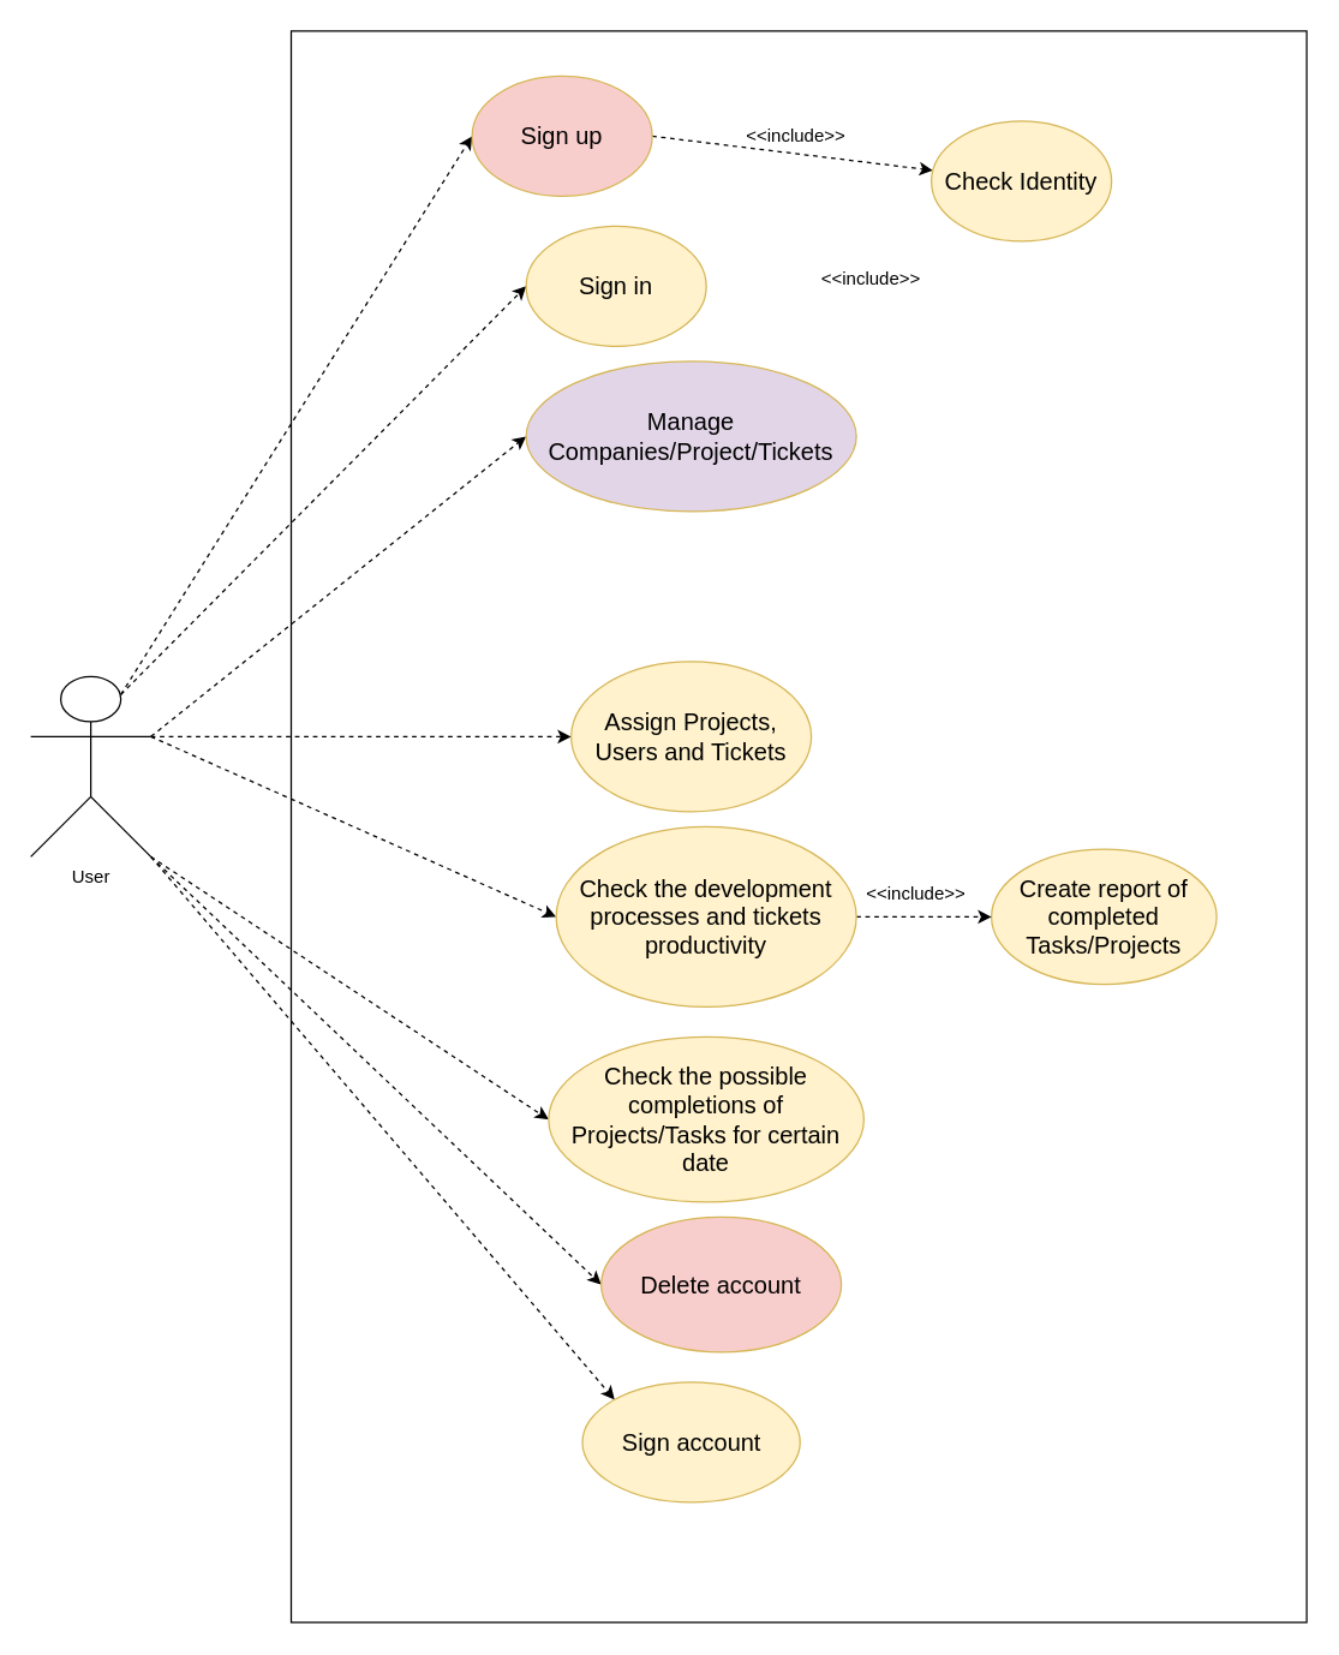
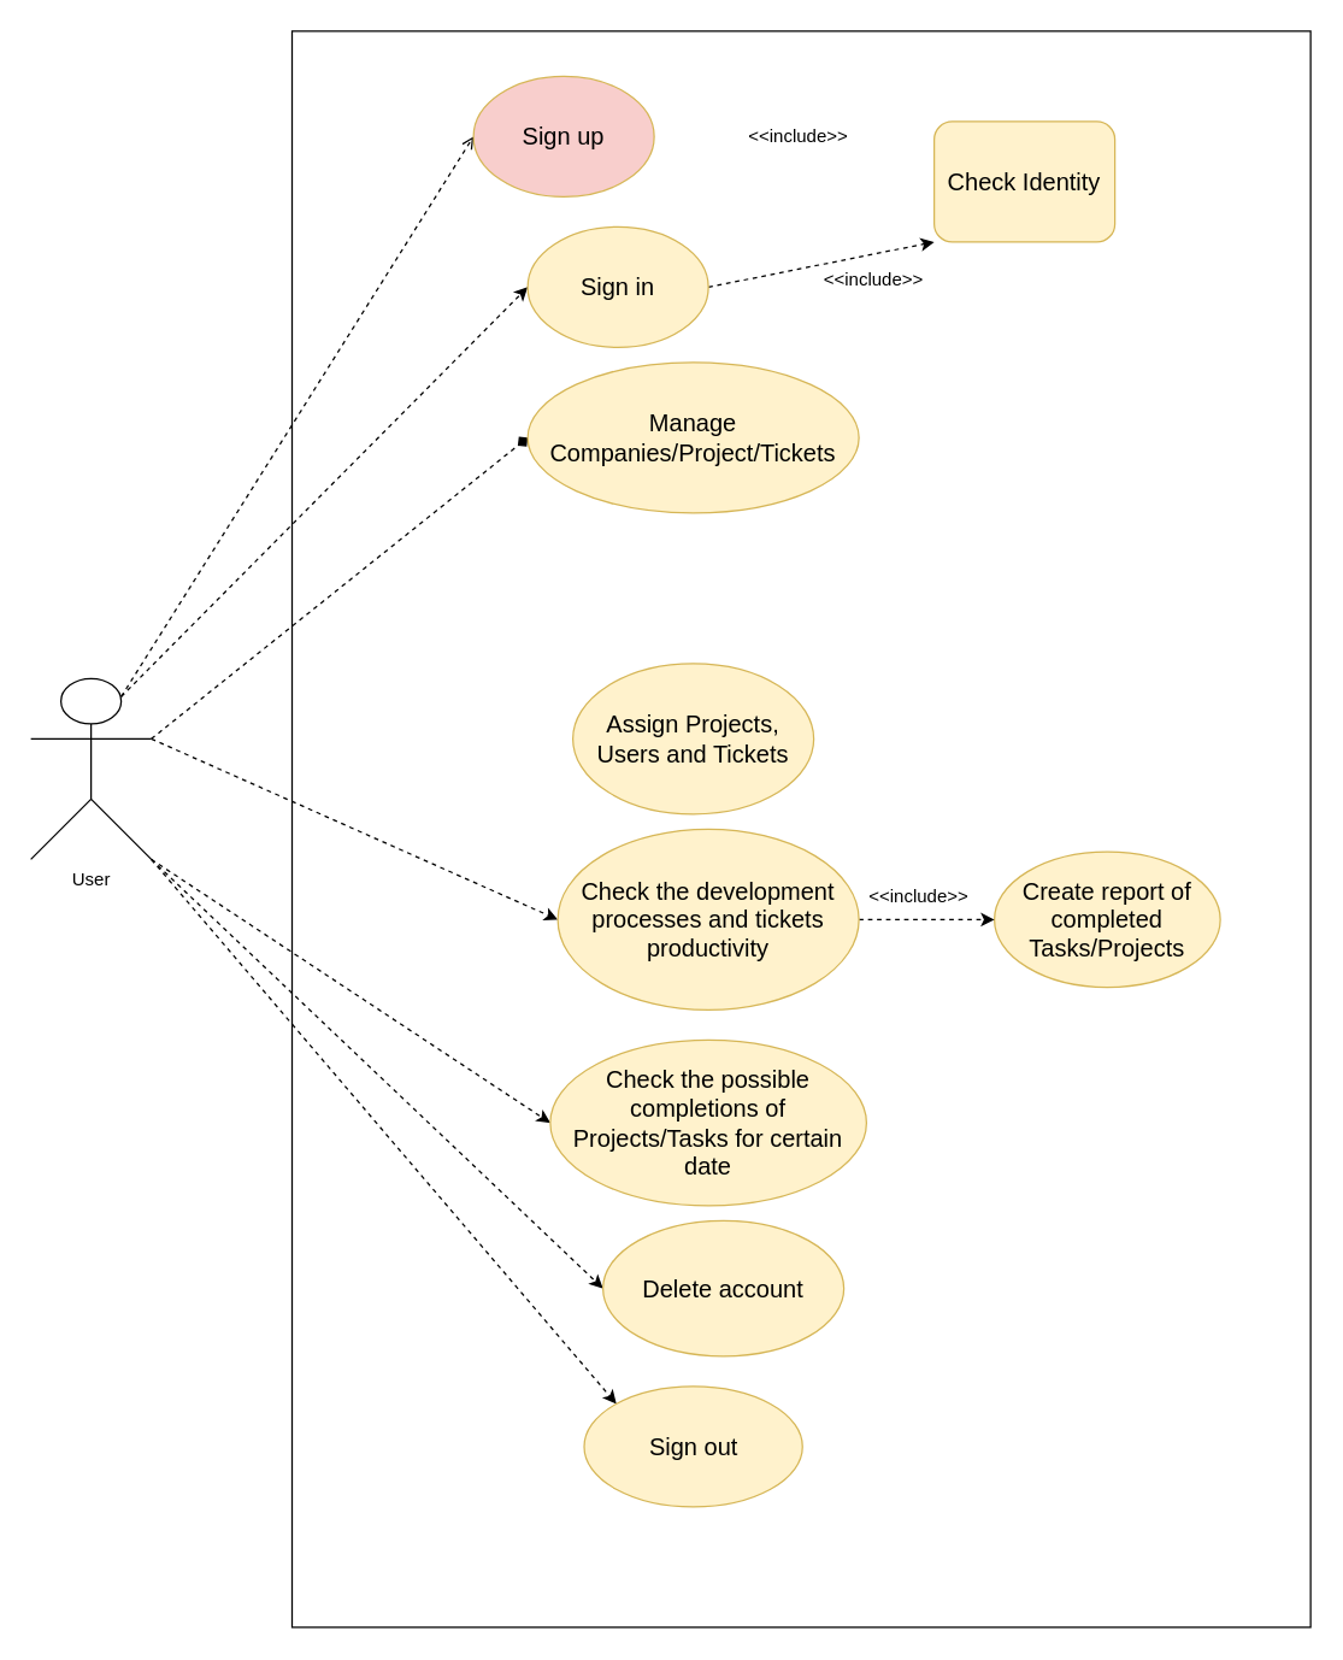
  <mxCell id="0" />
  <mxCell id="1" parent="0" />
  <mxCell id="2" value="" style="rounded=0;whiteSpace=wrap;html=1;" vertex="1" parent="1"><mxGeometry x="193.5" y="20" width="676.5" height="1060" as="geometry" /></mxCell>
- <mxCell id="3" style="edgeStyle=none;rounded=0;orthogonalLoop=1;jettySize=auto;html=1;exitX=0.75;exitY=0.1;exitDx=0;exitDy=0;exitPerimeter=0;entryX=0;entryY=0.5;entryDx=0;entryDy=0;dashed=1;" edge="1" parent="1" source="11" target="21"><mxGeometry relative="1" as="geometry" /></mxCell>
+ <mxCell id="3" style="edgeStyle=none;rounded=0;orthogonalLoop=1;jettySize=auto;html=1;exitX=0.75;exitY=0.1;exitDx=0;exitDy=0;exitPerimeter=0;entryX=0;entryY=0.5;entryDx=0;entryDy=0;dashed=1;endArrow=open;" edge="1" parent="1" source="11" target="21"><mxGeometry relative="1" as="geometry" /></mxCell>
  <mxCell id="4" style="edgeStyle=none;rounded=0;orthogonalLoop=1;jettySize=auto;html=1;exitX=0.75;exitY=0.1;exitDx=0;exitDy=0;exitPerimeter=0;entryX=0;entryY=0.5;entryDx=0;entryDy=0;dashed=1;" edge="1" parent="1" source="11" target="19"><mxGeometry relative="1" as="geometry" /></mxCell>
- <mxCell id="5" style="edgeStyle=none;rounded=0;orthogonalLoop=1;jettySize=auto;html=1;exitX=1;exitY=0.333;exitDx=0;exitDy=0;exitPerimeter=0;entryX=0;entryY=0.5;entryDx=0;entryDy=0;dashed=1;" edge="1" parent="1" source="11" target="17"><mxGeometry relative="1" as="geometry" /></mxCell>
- <mxCell id="6" style="edgeStyle=none;rounded=0;orthogonalLoop=1;jettySize=auto;html=1;exitX=1;exitY=0.333;exitDx=0;exitDy=0;exitPerimeter=0;dashed=1;" edge="1" parent="1" source="11" target="16"><mxGeometry relative="1" as="geometry" /></mxCell>
+ <mxCell id="5" style="edgeStyle=none;rounded=0;orthogonalLoop=1;jettySize=auto;html=1;exitX=1;exitY=0.333;exitDx=0;exitDy=0;exitPerimeter=0;entryX=0;entryY=0.5;entryDx=0;entryDy=0;dashed=1;endArrow=diamond;" edge="1" parent="1" source="11" target="17"><mxGeometry relative="1" as="geometry" /></mxCell>
  <mxCell id="7" style="edgeStyle=none;rounded=0;orthogonalLoop=1;jettySize=auto;html=1;exitX=1;exitY=0.333;exitDx=0;exitDy=0;exitPerimeter=0;entryX=0;entryY=0.5;entryDx=0;entryDy=0;dashed=1;" edge="1" parent="1" source="11" target="15"><mxGeometry relative="1" as="geometry" /></mxCell>
  <mxCell id="8" style="edgeStyle=none;rounded=0;orthogonalLoop=1;jettySize=auto;html=1;exitX=1;exitY=1;exitDx=0;exitDy=0;exitPerimeter=0;entryX=0;entryY=0.5;entryDx=0;entryDy=0;dashed=1;" edge="1" parent="1" source="11" target="12"><mxGeometry relative="1" as="geometry" /></mxCell>
  <mxCell id="9" style="edgeStyle=none;rounded=0;orthogonalLoop=1;jettySize=auto;html=1;exitX=1;exitY=1;exitDx=0;exitDy=0;exitPerimeter=0;entryX=0;entryY=0.5;entryDx=0;entryDy=0;dashed=1;" edge="1" parent="1" source="11" target="26"><mxGeometry relative="1" as="geometry" /></mxCell>
  <mxCell id="10" style="edgeStyle=none;rounded=0;orthogonalLoop=1;jettySize=auto;html=1;exitX=1;exitY=1;exitDx=0;exitDy=0;exitPerimeter=0;dashed=1;entryX=0;entryY=0;entryDx=0;entryDy=0;" edge="1" parent="1" source="11" target="27"><mxGeometry relative="1" as="geometry" /></mxCell>
  <mxCell id="11" value="User" style="shape=umlActor;verticalLabelPosition=bottom;verticalAlign=top;html=1;outlineConnect=0;" vertex="1" parent="1"><mxGeometry x="20" y="450" width="80" height="120" as="geometry" /></mxCell>
  <mxCell id="12" value="&lt;span style=&quot;font-size: medium&quot;&gt;Check the possible completions of Projects/Tasks for certain date&lt;/span&gt;" style="ellipse;whiteSpace=wrap;html=1;fillColor=#fff2cc;strokeColor=#d6b656;" vertex="1" parent="1"><mxGeometry x="365" y="690" width="210" height="110" as="geometry" /></mxCell>
  <mxCell id="13" value="&lt;span style=&quot;font-size: medium&quot;&gt;Create report of completed Tasks/Projects&lt;/span&gt;" style="ellipse;whiteSpace=wrap;html=1;fillColor=#fff2cc;strokeColor=#d6b656;" vertex="1" parent="1"><mxGeometry x="660" y="565" width="150" height="90" as="geometry" /></mxCell>
  <mxCell id="14" style="edgeStyle=none;rounded=0;orthogonalLoop=1;jettySize=auto;html=1;exitX=1;exitY=0.5;exitDx=0;exitDy=0;entryX=0;entryY=0.5;entryDx=0;entryDy=0;dashed=1;" edge="1" parent="1" source="15" target="13"><mxGeometry relative="1" as="geometry" /></mxCell>
  <mxCell id="15" value="&lt;span style=&quot;font-size: medium&quot;&gt;Check the development processes and tickets productivity&lt;/span&gt;" style="ellipse;whiteSpace=wrap;html=1;fillColor=#fff2cc;strokeColor=#d6b656;" vertex="1" parent="1"><mxGeometry x="370" y="550" width="200" height="120" as="geometry" /></mxCell>
  <mxCell id="16" value="&lt;span style=&quot;font-size: medium&quot;&gt;Assign Projects, Users and Tickets&lt;/span&gt;" style="ellipse;whiteSpace=wrap;html=1;fillColor=#fff2cc;strokeColor=#d6b656;" vertex="1" parent="1"><mxGeometry x="380" y="440" width="160" height="100" as="geometry" /></mxCell>
- <mxCell id="17" value="&lt;span style=&quot;font-size: medium&quot;&gt;Manage Companies/Project/Tickets&lt;/span&gt;" style="ellipse;whiteSpace=wrap;html=1;fillColor=#e1d5e7;strokeColor=#d6b656;" vertex="1" parent="1"><mxGeometry x="350" y="240" width="220" height="100" as="geometry" /></mxCell>
+ <mxCell id="17" value="&lt;span style=&quot;font-size: medium&quot;&gt;Manage Companies/Project/Tickets&lt;/span&gt;" style="ellipse;whiteSpace=wrap;html=1;fillColor=#fff2cc;strokeColor=#d6b656;" vertex="1" parent="1"><mxGeometry x="350" y="240" width="220" height="100" as="geometry" /></mxCell>
+ <mxCell id="18" style="edgeStyle=none;rounded=0;orthogonalLoop=1;jettySize=auto;html=1;exitX=1;exitY=0.5;exitDx=0;exitDy=0;entryX=0;entryY=1;entryDx=0;entryDy=0;dashed=1;" edge="1" parent="1" source="19" target="22"><mxGeometry relative="1" as="geometry" /></mxCell>
  <mxCell id="19" value="&lt;span style=&quot;font-size: medium&quot;&gt;Sign in&lt;/span&gt;" style="ellipse;whiteSpace=wrap;html=1;fillColor=#fff2cc;strokeColor=#d6b656;" vertex="1" parent="1"><mxGeometry x="350" y="150" width="120" height="80" as="geometry" /></mxCell>
- <mxCell id="20" style="rounded=0;orthogonalLoop=1;jettySize=auto;html=1;exitX=1;exitY=0.5;exitDx=0;exitDy=0;dashed=1;" edge="1" parent="1" source="21" target="22"><mxGeometry relative="1" as="geometry" /></mxCell>
  <mxCell id="21" value="&lt;span style=&quot;font-size: medium&quot;&gt;Sign up&lt;/span&gt;" style="ellipse;whiteSpace=wrap;html=1;fillColor=#f8cecc;strokeColor=#d6b656;" vertex="1" parent="1"><mxGeometry x="314" y="50" width="120" height="80" as="geometry" /></mxCell>
- <mxCell id="22" value="&lt;span style=&quot;font-size: medium&quot;&gt;Check Identity&lt;/span&gt;" style="ellipse;whiteSpace=wrap;html=1;fillColor=#fff2cc;strokeColor=#d6b656;" vertex="1" parent="1"><mxGeometry x="620" y="80" width="120" height="80" as="geometry" /></mxCell>
+ <mxCell id="22" value="&lt;span style=&quot;font-size: medium&quot;&gt;Check Identity&lt;/span&gt;" style="whiteSpace=wrap;html=1;fillColor=#fff2cc;strokeColor=#d6b656;rounded=1;" vertex="1" parent="1"><mxGeometry x="620" y="80" width="120" height="80" as="geometry" /></mxCell>
  <mxCell id="23" value="&amp;lt;&amp;lt;include&amp;gt;&amp;gt;" style="text;html=1;strokeColor=none;fillColor=none;align=center;verticalAlign=middle;whiteSpace=wrap;rounded=0;" vertex="1" parent="1"><mxGeometry x="500" y="75" width="60" height="30" as="geometry" /></mxCell>
  <mxCell id="24" value="&amp;lt;&amp;lt;include&amp;gt;&amp;gt;" style="text;html=1;strokeColor=none;fillColor=none;align=center;verticalAlign=middle;whiteSpace=wrap;rounded=0;" vertex="1" parent="1"><mxGeometry x="550" y="170" width="60" height="30" as="geometry" /></mxCell>
  <mxCell id="25" value="&amp;lt;&amp;lt;include&amp;gt;&amp;gt;" style="text;html=1;strokeColor=none;fillColor=none;align=center;verticalAlign=middle;whiteSpace=wrap;rounded=0;" vertex="1" parent="1"><mxGeometry x="580" y="580" width="60" height="30" as="geometry" /></mxCell>
- <mxCell id="26" value="&lt;span style=&quot;font-size: medium&quot;&gt;Delete account&lt;/span&gt;" style="ellipse;whiteSpace=wrap;html=1;fillColor=#f8cecc;strokeColor=#d6b656;" vertex="1" parent="1"><mxGeometry x="400" y="810" width="160" height="90" as="geometry" /></mxCell>
- <mxCell id="27" value="&lt;span style=&quot;font-size: medium&quot;&gt;Sign account&lt;/span&gt;" style="ellipse;whiteSpace=wrap;html=1;fillColor=#fff2cc;strokeColor=#d6b656;" vertex="1" parent="1"><mxGeometry x="387.5" y="920" width="145" height="80" as="geometry" /></mxCell>
+ <mxCell id="26" value="&lt;span style=&quot;font-size: medium&quot;&gt;Delete account&lt;/span&gt;" style="ellipse;whiteSpace=wrap;html=1;fillColor=#fff2cc;strokeColor=#d6b656;" vertex="1" parent="1"><mxGeometry x="400" y="810" width="160" height="90" as="geometry" /></mxCell>
+ <mxCell id="27" value="&lt;span style=&quot;font-size: medium&quot;&gt;Sign out&lt;/span&gt;" style="ellipse;whiteSpace=wrap;html=1;fillColor=#fff2cc;strokeColor=#d6b656;" vertex="1" parent="1"><mxGeometry x="387.5" y="920" width="145" height="80" as="geometry" /></mxCell>
